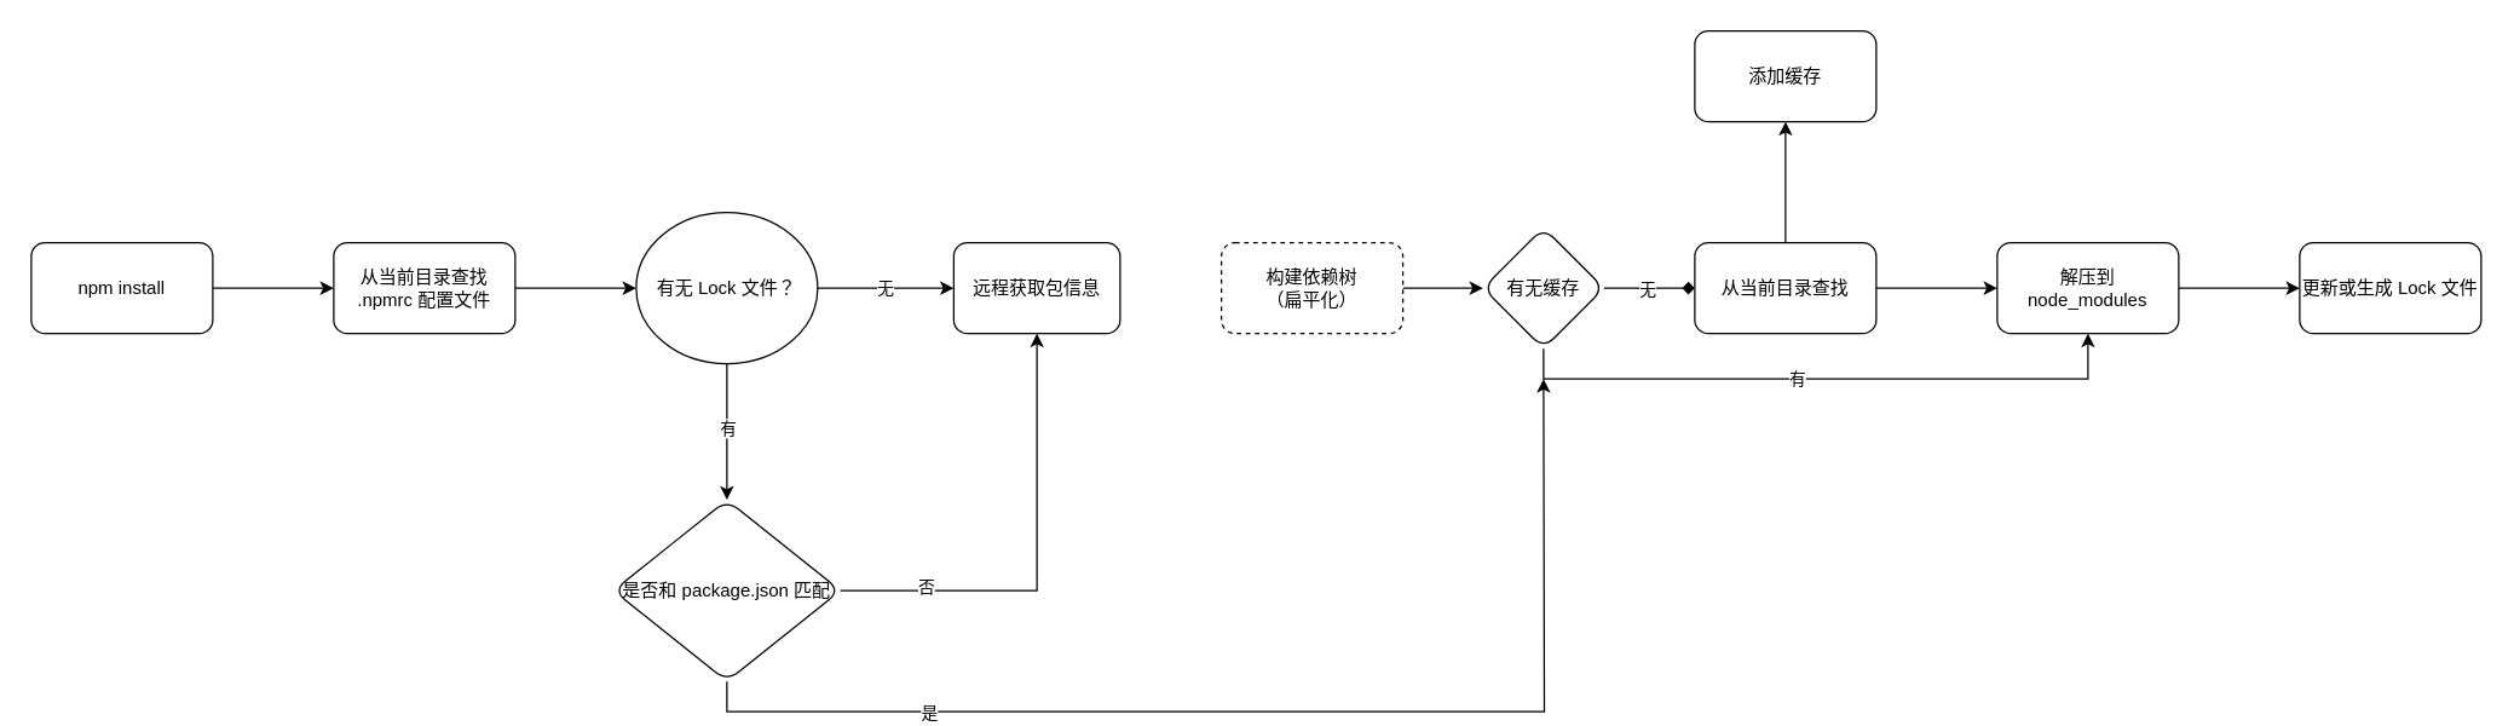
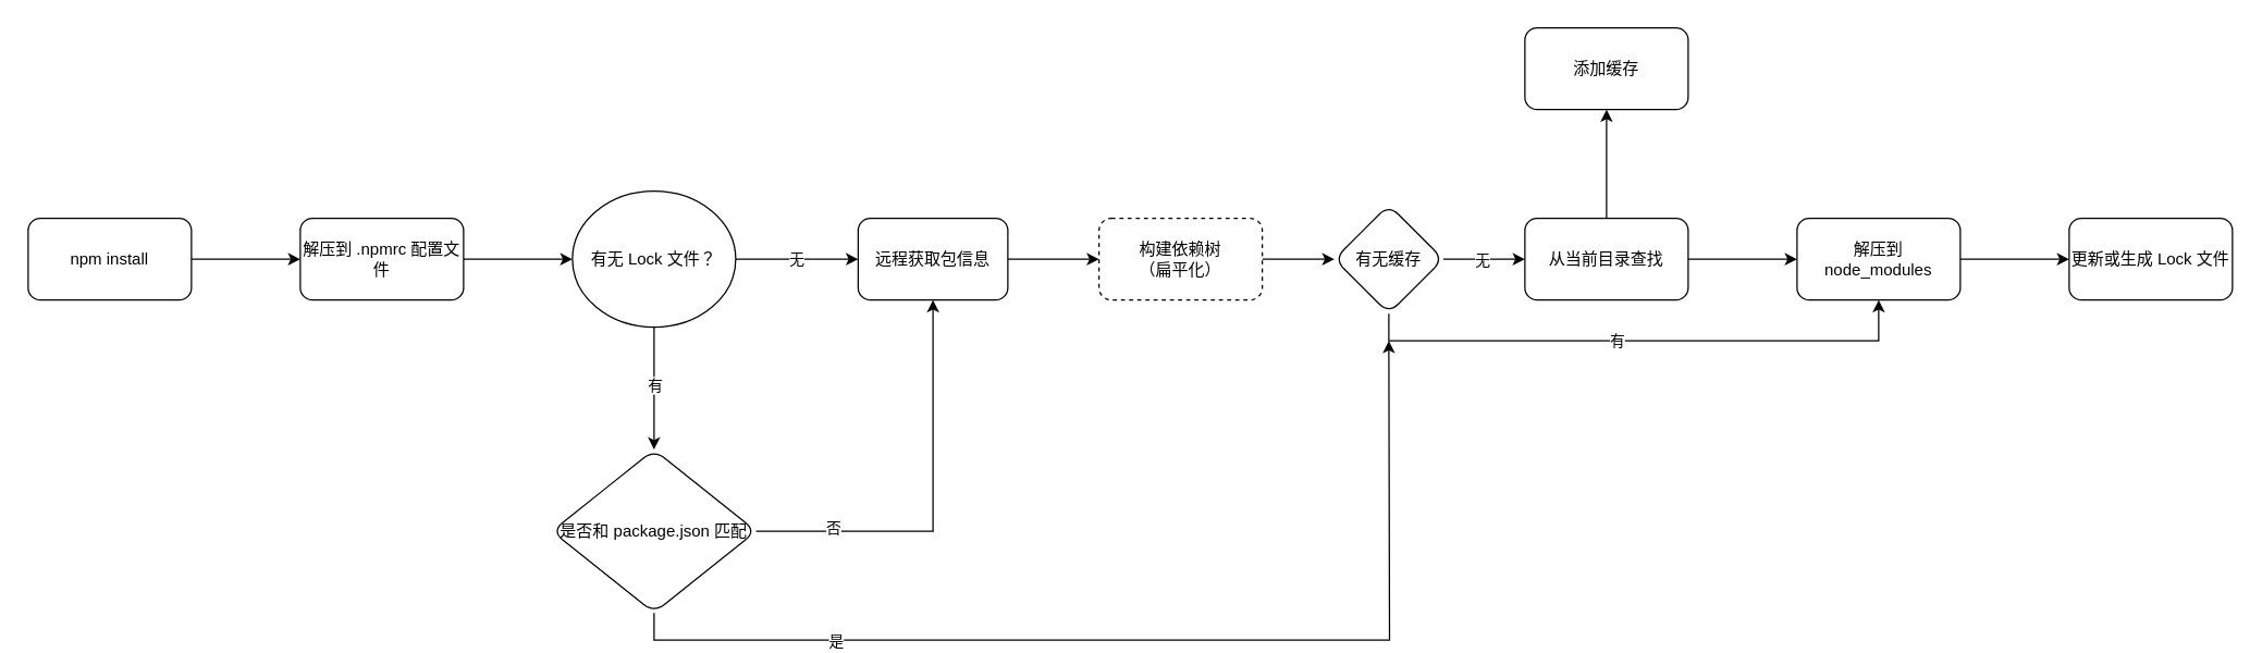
  <mxCell id="0" />
  <mxCell id="1" parent="0" />
  <mxCell id="2" value="" style="edgeStyle=orthogonalEdgeStyle;rounded=0;orthogonalLoop=1;jettySize=auto;html=1;" edge="1" parent="1" source="3" target="5"><mxGeometry relative="1" as="geometry" /></mxCell>
  <mxCell id="3" value="npm install" style="rounded=1;whiteSpace=wrap;html=1;" vertex="1" parent="1"><mxGeometry x="20" y="160" width="120" height="60" as="geometry" /></mxCell>
  <mxCell id="4" value="" style="edgeStyle=orthogonalEdgeStyle;rounded=0;orthogonalLoop=1;jettySize=auto;html=1;" edge="1" parent="1" source="5" target="9"><mxGeometry relative="1" as="geometry" /></mxCell>
- <mxCell id="5" value="从当前目录查找 .npmrc 配置文件" style="whiteSpace=wrap;html=1;rounded=1;" vertex="1" parent="1"><mxGeometry x="220" y="160" width="120" height="60" as="geometry" /></mxCell>
+ <mxCell id="5" value="解压到 .npmrc 配置文件" style="whiteSpace=wrap;html=1;rounded=1;" vertex="1" parent="1"><mxGeometry x="220" y="160" width="120" height="60" as="geometry" /></mxCell>
  <mxCell id="6" value="无" style="edgeStyle=orthogonalEdgeStyle;rounded=0;orthogonalLoop=1;jettySize=auto;html=1;" edge="1" parent="1" source="9" target="21"><mxGeometry relative="1" as="geometry" /></mxCell>
  <mxCell id="7" value="" style="edgeStyle=orthogonalEdgeStyle;rounded=0;orthogonalLoop=1;jettySize=auto;html=1;" edge="1" parent="1" source="9" target="30"><mxGeometry relative="1" as="geometry" /></mxCell>
  <mxCell id="8" value="有" style="edgeLabel;html=1;align=center;verticalAlign=middle;resizable=0;points=[];" vertex="1" connectable="0" parent="7"><mxGeometry x="-0.07" y="1" relative="1" as="geometry"><mxPoint x="-1" as="offset" /></mxGeometry></mxCell>
  <mxCell id="9" value="有无 Lock 文件？" style="ellipse;whiteSpace=wrap;html=1;" vertex="1" parent="1"><mxGeometry x="420" y="140" width="120" height="100" as="geometry" /></mxCell>
  <mxCell id="10" value="" style="edgeStyle=orthogonalEdgeStyle;rounded=0;orthogonalLoop=1;jettySize=auto;html=1;" edge="1" parent="1" source="11" target="16"><mxGeometry relative="1" as="geometry" /></mxCell>
  <mxCell id="11" value="构建依赖树&lt;br&gt;（扁平化）" style="whiteSpace=wrap;html=1;rounded=1;dashed=1;" vertex="1" parent="1"><mxGeometry x="807" y="160" width="120" height="60" as="geometry" /></mxCell>
- <mxCell id="12" value="" style="edgeStyle=orthogonalEdgeStyle;rounded=0;orthogonalLoop=1;jettySize=auto;html=1;endArrow=diamond;" edge="1" parent="1" source="16" target="19"><mxGeometry relative="1" as="geometry" /></mxCell>
+ <mxCell id="12" value="" style="edgeStyle=orthogonalEdgeStyle;rounded=0;orthogonalLoop=1;jettySize=auto;html=1;" edge="1" parent="1" source="16" target="19"><mxGeometry relative="1" as="geometry" /></mxCell>
  <mxCell id="13" value="无" style="edgeLabel;html=1;align=center;verticalAlign=middle;resizable=0;points=[];" vertex="1" connectable="0" parent="12"><mxGeometry x="-0.054" y="-2" relative="1" as="geometry"><mxPoint y="-2" as="offset" /></mxGeometry></mxCell>
  <mxCell id="14" style="edgeStyle=orthogonalEdgeStyle;rounded=0;orthogonalLoop=1;jettySize=auto;html=1;exitX=0.5;exitY=1;exitDx=0;exitDy=0;entryX=0.5;entryY=1;entryDx=0;entryDy=0;" edge="1" parent="1" source="16" target="24"><mxGeometry relative="1" as="geometry" /></mxCell>
  <mxCell id="15" value="有" style="edgeLabel;html=1;align=center;verticalAlign=middle;resizable=0;points=[];" vertex="1" connectable="0" parent="14"><mxGeometry x="-0.087" y="1" relative="1" as="geometry"><mxPoint as="offset" /></mxGeometry></mxCell>
  <mxCell id="16" value="有无缓存" style="rhombus;whiteSpace=wrap;html=1;rounded=1;" vertex="1" parent="1"><mxGeometry x="980" y="150" width="80" height="80" as="geometry" /></mxCell>
  <mxCell id="17" value="" style="edgeStyle=orthogonalEdgeStyle;rounded=0;orthogonalLoop=1;jettySize=auto;html=1;" edge="1" parent="1" source="19" target="22"><mxGeometry relative="1" as="geometry" /></mxCell>
  <mxCell id="18" value="" style="edgeStyle=orthogonalEdgeStyle;rounded=0;orthogonalLoop=1;jettySize=auto;html=1;" edge="1" parent="1" source="19" target="24"><mxGeometry relative="1" as="geometry" /></mxCell>
  <mxCell id="19" value="从当前目录查找" style="whiteSpace=wrap;html=1;rounded=1;" vertex="1" parent="1"><mxGeometry x="1120" y="160" width="120" height="60" as="geometry" /></mxCell>
+ <mxCell id="20" style="edgeStyle=orthogonalEdgeStyle;rounded=0;orthogonalLoop=1;jettySize=auto;html=1;exitX=1;exitY=0.5;exitDx=0;exitDy=0;entryX=0;entryY=0.5;entryDx=0;entryDy=0;" edge="1" parent="1" source="21" target="11"><mxGeometry relative="1" as="geometry" /></mxCell>
  <mxCell id="21" value="远程获取包信息" style="whiteSpace=wrap;html=1;rounded=1;" vertex="1" parent="1"><mxGeometry x="630" y="160" width="110" height="60" as="geometry" /></mxCell>
  <mxCell id="22" value="添加缓存" style="whiteSpace=wrap;html=1;rounded=1;" vertex="1" parent="1"><mxGeometry x="1120" y="20" width="120" height="60" as="geometry" /></mxCell>
  <mxCell id="23" value="" style="edgeStyle=orthogonalEdgeStyle;rounded=0;orthogonalLoop=1;jettySize=auto;html=1;" edge="1" parent="1" source="24" target="25"><mxGeometry relative="1" as="geometry" /></mxCell>
  <mxCell id="24" value="解压到 node_modules" style="whiteSpace=wrap;html=1;rounded=1;" vertex="1" parent="1"><mxGeometry x="1320" y="160" width="120" height="60" as="geometry" /></mxCell>
  <mxCell id="25" value="更新或生成 Lock 文件" style="whiteSpace=wrap;html=1;rounded=1;" vertex="1" parent="1"><mxGeometry x="1520" y="160" width="120" height="60" as="geometry" /></mxCell>
  <mxCell id="26" style="edgeStyle=orthogonalEdgeStyle;rounded=0;orthogonalLoop=1;jettySize=auto;html=1;exitX=1;exitY=0.5;exitDx=0;exitDy=0;entryX=0.5;entryY=1;entryDx=0;entryDy=0;" edge="1" parent="1" source="30" target="21"><mxGeometry relative="1" as="geometry" /></mxCell>
  <mxCell id="27" value="否" style="edgeLabel;html=1;align=center;verticalAlign=middle;resizable=0;points=[];" vertex="1" connectable="0" parent="26"><mxGeometry x="-0.628" y="3" relative="1" as="geometry"><mxPoint as="offset" /></mxGeometry></mxCell>
  <mxCell id="28" style="edgeStyle=orthogonalEdgeStyle;rounded=0;orthogonalLoop=1;jettySize=auto;html=1;exitX=0.5;exitY=1;exitDx=0;exitDy=0;" edge="1" parent="1" source="30"><mxGeometry relative="1" as="geometry"><mxPoint x="1020" y="250" as="targetPoint" /></mxGeometry></mxCell>
  <mxCell id="29" value="是" style="edgeLabel;html=1;align=center;verticalAlign=middle;resizable=0;points=[];" vertex="1" connectable="0" parent="28"><mxGeometry x="-0.607" relative="1" as="geometry"><mxPoint as="offset" /></mxGeometry></mxCell>
  <mxCell id="30" value="是否和 package.json 匹配" style="rhombus;whiteSpace=wrap;html=1;rounded=1;" vertex="1" parent="1"><mxGeometry x="405" y="330" width="150" height="120" as="geometry" /></mxCell>
